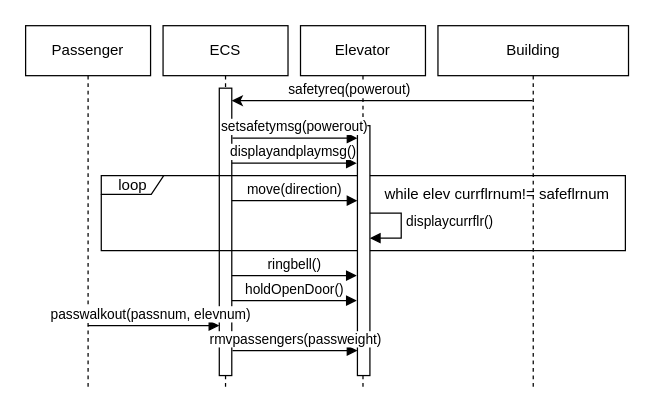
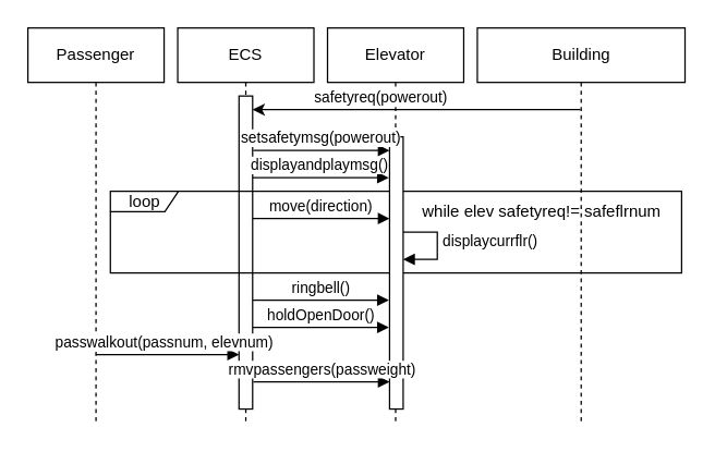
  <mxCell id="0" />
  <mxCell id="1" parent="0" />
  <mxCell id="2" value="ECS" style="shape=umlLifeline;perimeter=lifelinePerimeter;whiteSpace=wrap;html=1;container=0;dropTarget=0;collapsible=0;recursiveResize=0;outlineConnect=0;portConstraint=eastwest;newEdgeStyle={&quot;edgeStyle&quot;:&quot;elbowEdgeStyle&quot;,&quot;elbow&quot;:&quot;vertical&quot;,&quot;curved&quot;:0,&quot;rounded&quot;:0};" parent="1" vertex="1"><mxGeometry x="130" y="20" width="100" height="290" as="geometry" /></mxCell>
  <mxCell id="3" value="Passenger" style="shape=umlLifeline;perimeter=lifelinePerimeter;whiteSpace=wrap;html=1;container=0;dropTarget=0;collapsible=0;recursiveResize=0;outlineConnect=0;portConstraint=eastwest;newEdgeStyle={&quot;edgeStyle&quot;:&quot;elbowEdgeStyle&quot;,&quot;elbow&quot;:&quot;vertical&quot;,&quot;curved&quot;:0,&quot;rounded&quot;:0};" parent="1" vertex="1"><mxGeometry x="20" y="20" width="100" height="290" as="geometry" /></mxCell>
  <mxCell id="4" value="" style="html=1;points=[];perimeter=orthogonalPerimeter;outlineConnect=0;targetShapes=umlLifeline;portConstraint=eastwest;newEdgeStyle={&quot;edgeStyle&quot;:&quot;elbowEdgeStyle&quot;,&quot;elbow&quot;:&quot;vertical&quot;,&quot;curved&quot;:0,&quot;rounded&quot;:0};" parent="1" vertex="1"><mxGeometry x="175" y="70" width="10" height="230" as="geometry" /></mxCell>
  <mxCell id="5" value="Elevator" style="shape=umlLifeline;perimeter=lifelinePerimeter;whiteSpace=wrap;html=1;container=0;dropTarget=0;collapsible=0;recursiveResize=0;outlineConnect=0;portConstraint=eastwest;newEdgeStyle={&quot;edgeStyle&quot;:&quot;elbowEdgeStyle&quot;,&quot;elbow&quot;:&quot;vertical&quot;,&quot;curved&quot;:0,&quot;rounded&quot;:0};" parent="1" vertex="1"><mxGeometry x="240" y="20" width="100" height="290" as="geometry" /></mxCell>
  <mxCell id="6" value="Building" style="shape=umlLifeline;perimeter=lifelinePerimeter;whiteSpace=wrap;html=1;container=0;dropTarget=0;collapsible=0;recursiveResize=0;outlineConnect=0;portConstraint=eastwest;newEdgeStyle={&quot;edgeStyle&quot;:&quot;elbowEdgeStyle&quot;,&quot;elbow&quot;:&quot;vertical&quot;,&quot;curved&quot;:0,&quot;rounded&quot;:0};" parent="1" vertex="1"><mxGeometry x="350" y="20" width="152.5" height="290" as="geometry" /></mxCell>
  <mxCell id="7" value="loop" style="shape=umlFrame;whiteSpace=wrap;html=1;width=50;height=15;" parent="6" vertex="1"><mxGeometry x="-269.45" y="120" width="419.45" height="60" as="geometry" /></mxCell>
  <mxCell id="8" value="move(direction)" style="html=1;verticalAlign=bottom;endArrow=block;edgeStyle=elbowEdgeStyle;elbow=vertical;curved=0;rounded=0;" parent="6" target="9" edge="1"><mxGeometry relative="1" as="geometry"><mxPoint x="-165" y="140.0" as="sourcePoint" /><Array as="points"><mxPoint x="-100" y="140" /><mxPoint x="-130" y="130" /><mxPoint x="-79.45" y="80" /><mxPoint x="-99.45" y="70" /><mxPoint x="-79.45" y="90" /></Array><mxPoint x="-69.45" y="90" as="targetPoint" /></mxGeometry></mxCell>
  <mxCell id="9" value="" style="html=1;points=[];perimeter=orthogonalPerimeter;outlineConnect=0;targetShapes=umlLifeline;portConstraint=eastwest;newEdgeStyle={&quot;edgeStyle&quot;:&quot;elbowEdgeStyle&quot;,&quot;elbow&quot;:&quot;vertical&quot;,&quot;curved&quot;:0,&quot;rounded&quot;:0};" parent="6" vertex="1"><mxGeometry x="-64.45" y="80" width="10" height="200" as="geometry" /></mxCell>
- <mxCell id="10" value="while elev currflrnum!= safeflrnum" style="text;html=1;strokeColor=none;fillColor=none;align=center;verticalAlign=middle;whiteSpace=wrap;rounded=0;" parent="6" vertex="1"><mxGeometry x="-55" y="120" width="205" height="30" as="geometry" /></mxCell>
+ <mxCell id="10" value="while elev safetyreq!= safeflrnum" style="text;html=1;strokeColor=none;fillColor=none;align=center;verticalAlign=middle;whiteSpace=wrap;rounded=0;" parent="6" vertex="1"><mxGeometry x="-55" y="120" width="205" height="30" as="geometry" /></mxCell>
  <mxCell id="11" value="setsafetymsg(powerout)" style="html=1;verticalAlign=bottom;endArrow=block;edgeStyle=elbowEdgeStyle;elbow=vertical;curved=0;rounded=0;startArrow=none;" parent="6" edge="1"><mxGeometry x="-0.027" relative="1" as="geometry"><mxPoint x="-164.45" y="90" as="sourcePoint" /><Array as="points"><mxPoint x="-89.45" y="90" /><mxPoint x="-133.95" y="150" /><mxPoint x="-73.95" y="140" /><mxPoint x="-93.95" y="130" /><mxPoint x="-73.95" y="150" /></Array><mxPoint x="-64.45" y="90" as="targetPoint" /><mxPoint as="offset" /></mxGeometry></mxCell>
  <mxCell id="12" value="displayandplaymsg()" style="html=1;verticalAlign=bottom;endArrow=block;edgeStyle=elbowEdgeStyle;elbow=vertical;curved=0;rounded=0;startArrow=none;" parent="6" edge="1"><mxGeometry x="-0.027" relative="1" as="geometry"><mxPoint x="-165" y="110" as="sourcePoint" /><Array as="points"><mxPoint x="-80" y="110" /><mxPoint x="-124.5" y="150" /><mxPoint x="-64.5" y="140" /><mxPoint x="-84.5" y="130" /><mxPoint x="-64.5" y="150" /></Array><mxPoint x="-65" y="110" as="targetPoint" /><mxPoint as="offset" /></mxGeometry></mxCell>
  <mxCell id="13" value="passwalkout(passnum, elevnum)" style="html=1;verticalAlign=bottom;endArrow=block;edgeStyle=elbowEdgeStyle;elbow=vertical;curved=0;rounded=0;" parent="6" edge="1"><mxGeometry x="-0.049" relative="1" as="geometry"><mxPoint x="-280.19" y="240" as="sourcePoint" /><Array as="points"><mxPoint x="-190" y="240" /><mxPoint x="-230" y="210" /><mxPoint x="-130" y="230" /><mxPoint x="-150" y="370" /><mxPoint x="480.75" y="640" /><mxPoint x="350.75" y="390" /><mxPoint x="560.75" y="320" /><mxPoint x="261" y="340" /><mxPoint x="261" y="330" /><mxPoint x="251" y="360" /><mxPoint x="221" y="330" /><mxPoint x="241" y="310" /><mxPoint x="191" y="290" /><mxPoint x="171" y="270" /><mxPoint x="151" y="260" /><mxPoint x="171" y="280" /></Array><mxPoint x="-175" y="240" as="targetPoint" /><mxPoint as="offset" /></mxGeometry></mxCell>
  <mxCell id="14" value="ringbell()" style="html=1;verticalAlign=bottom;endArrow=block;edgeStyle=elbowEdgeStyle;elbow=vertical;curved=0;rounded=0;" parent="6" edge="1"><mxGeometry x="0.002" relative="1" as="geometry"><mxPoint x="-165" y="200" as="sourcePoint" /><Array as="points"><mxPoint x="-90" y="200" /><mxPoint x="-80" y="200" /><mxPoint x="-100" y="190" /><mxPoint x="20.5" y="200.0" /><mxPoint x="10.5" y="230.0" /><mxPoint x="-19.5" y="200.0" /><mxPoint x="0.5" y="180.0" /><mxPoint x="-49.5" y="160.0" /><mxPoint x="-69.5" y="140.0" /><mxPoint x="-89.5" y="130.0" /><mxPoint x="-69.5" y="150.0" /></Array><mxPoint x="-65" y="200" as="targetPoint" /><mxPoint as="offset" /></mxGeometry></mxCell>
  <mxCell id="15" value="holdOpenDoor()" style="html=1;verticalAlign=bottom;endArrow=block;edgeStyle=elbowEdgeStyle;elbow=vertical;curved=0;rounded=0;" parent="6" edge="1"><mxGeometry x="0.002" relative="1" as="geometry"><mxPoint x="-165" y="220" as="sourcePoint" /><Array as="points"><mxPoint x="-90" y="220" /><mxPoint x="-80" y="220" /><mxPoint x="-100" y="210" /><mxPoint x="20.5" y="220.0" /><mxPoint x="10.5" y="250.0" /><mxPoint x="-19.5" y="220.0" /><mxPoint x="0.5" y="200.0" /><mxPoint x="-49.5" y="180.0" /><mxPoint x="-69.5" y="160.0" /><mxPoint x="-89.5" y="150.0" /><mxPoint x="-69.5" y="170.0" /></Array><mxPoint x="-65" y="220" as="targetPoint" /><mxPoint as="offset" /></mxGeometry></mxCell>
  <mxCell id="16" value="displaycurrflr()" style="edgeStyle=orthogonalEdgeStyle;html=1;align=left;spacingLeft=2;endArrow=block;rounded=0;strokeColor=default;elbow=vertical;" parent="6" edge="1"><mxGeometry x="-0.091" relative="1" as="geometry"><mxPoint x="-54.45" y="150.02" as="sourcePoint" /><Array as="points"><mxPoint x="-29.42" y="150" /><mxPoint x="-29.42" y="170" /></Array><mxPoint x="-54.45" y="170.02" as="targetPoint" /><mxPoint as="offset" /></mxGeometry></mxCell>
  <mxCell id="17" value="rmvpassengers(passweight)" style="html=1;verticalAlign=bottom;endArrow=block;edgeStyle=elbowEdgeStyle;elbow=vertical;curved=0;rounded=0;" parent="6" edge="1"><mxGeometry relative="1" as="geometry"><mxPoint x="-164.45" y="260" as="sourcePoint" /><Array as="points"><mxPoint x="-139.45" y="260" /><mxPoint x="-193.95" y="290.0" /><mxPoint x="-193.95" y="280.0" /><mxPoint x="-203.95" y="310.0" /><mxPoint x="-233.95" y="280.0" /><mxPoint x="-213.95" y="260.0" /><mxPoint x="-263.95" y="240.0" /><mxPoint x="-283.95" y="220.0" /><mxPoint x="-303.95" y="210.0" /><mxPoint x="-283.95" y="230.0" /></Array><mxPoint x="-64.45" y="260" as="targetPoint" /><mxPoint as="offset" /></mxGeometry></mxCell>
  <mxCell id="18" value="" style="endArrow=classic;html=1;rounded=0;strokeColor=default;endFill=1;edgeStyle=elbowEdgeStyle;elbow=vertical;" parent="1" source="6" target="4" edge="1"><mxGeometry width="50" height="50" relative="1" as="geometry"><mxPoint x="845" y="100" as="sourcePoint" /><mxPoint x="300" y="100" as="targetPoint" /><Array as="points"><mxPoint x="340" y="80" /></Array></mxGeometry></mxCell>
  <mxCell id="19" value="safetyreq(powerout)" style="edgeLabel;html=1;align=center;verticalAlign=middle;resizable=0;points=[];" parent="18" vertex="1" connectable="0"><mxGeometry x="-0.104" y="-2" relative="1" as="geometry"><mxPoint x="-39" y="-8" as="offset" /></mxGeometry></mxCell>
